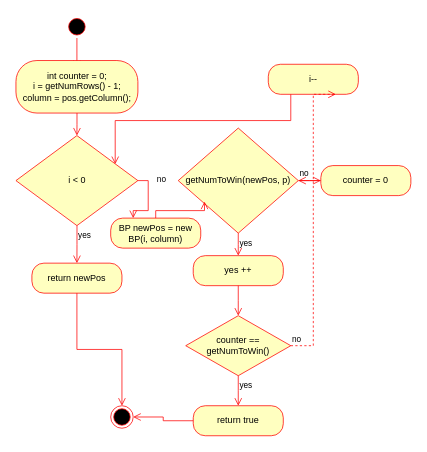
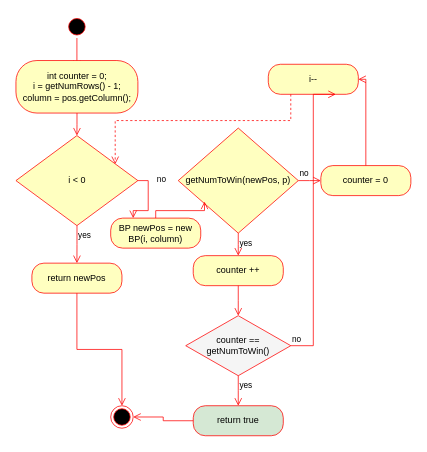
  <mxCell id="0" />
  <mxCell id="1" parent="0" />
  <mxCell id="2" value="" style="ellipse;html=1;shape=startState;fillColor=#000000;strokeColor=#ff0000;" parent="1" vertex="1"><mxGeometry x="87" y="20" width="30" height="30" as="geometry" /></mxCell>
  <mxCell id="3" value="" style="edgeStyle=orthogonalEdgeStyle;html=1;verticalAlign=bottom;endArrow=open;endSize=8;strokeColor=#ff0000;rounded=0;" parent="1" source="2" edge="1"><mxGeometry relative="1" as="geometry"><mxPoint x="102" y="90" as="targetPoint" /></mxGeometry></mxCell>
  <mxCell id="4" value="int counter = 0;&lt;br&gt;i = getNumRows() - 1;&lt;br&gt;column = pos.getColumn();" style="rounded=1;whiteSpace=wrap;html=1;arcSize=40;fontColor=#000000;fillColor=#ffffc0;strokeColor=#ff0000;" parent="1" vertex="1"><mxGeometry x="20.75" y="80" width="162.5" height="70" as="geometry" /></mxCell>
  <mxCell id="5" value="" style="edgeStyle=orthogonalEdgeStyle;html=1;verticalAlign=bottom;endArrow=open;endSize=8;strokeColor=#ff0000;rounded=0;" parent="1" source="4" edge="1"><mxGeometry relative="1" as="geometry"><mxPoint x="102" y="180" as="targetPoint" /></mxGeometry></mxCell>
  <mxCell id="6" value="i &amp;lt; 0" style="rhombus;whiteSpace=wrap;html=1;fillColor=#ffffc0;strokeColor=#ff0000;" parent="1" vertex="1"><mxGeometry x="20.75" y="180" width="162.5" height="120" as="geometry" /></mxCell>
  <mxCell id="7" value="no" style="edgeStyle=orthogonalEdgeStyle;html=1;align=left;verticalAlign=bottom;endArrow=open;endSize=8;strokeColor=#ff0000;rounded=0;entryX=0.25;entryY=0;entryDx=0;entryDy=0;" parent="1" source="6" edge="1" target="26"><mxGeometry x="-0.488" y="10" relative="1" as="geometry"><mxPoint x="237" y="240" as="targetPoint" /><Array as="points"><mxPoint x="197" y="240" /><mxPoint x="197" y="280" /><mxPoint x="177" y="280" /></Array><mxPoint as="offset" /></mxGeometry></mxCell>
  <mxCell id="8" value="yes" style="edgeStyle=orthogonalEdgeStyle;html=1;align=left;verticalAlign=top;endArrow=open;endSize=8;strokeColor=#ff0000;rounded=0;" parent="1" source="6" edge="1"><mxGeometry x="-1" relative="1" as="geometry"><mxPoint x="102" y="350" as="targetPoint" /></mxGeometry></mxCell>
  <mxCell id="9" value="getNumToWin(newPos, p)" style="rhombus;whiteSpace=wrap;html=1;fillColor=#ffffc0;strokeColor=#ff0000;" parent="1" vertex="1"><mxGeometry x="237" y="170" width="160" height="140" as="geometry" /></mxCell>
  <mxCell id="10" value="no" style="edgeStyle=orthogonalEdgeStyle;html=1;align=left;verticalAlign=bottom;endArrow=open;endSize=8;strokeColor=#ff0000;rounded=0;" parent="1" source="9" edge="1"><mxGeometry x="-1" relative="1" as="geometry"><mxPoint x="427" y="240" as="targetPoint" /></mxGeometry></mxCell>
  <mxCell id="11" value="yes" style="edgeStyle=orthogonalEdgeStyle;html=1;align=left;verticalAlign=top;endArrow=open;endSize=8;strokeColor=#ff0000;rounded=0;" parent="1" source="9" edge="1"><mxGeometry x="-1" relative="1" as="geometry"><mxPoint x="317" y="340" as="targetPoint" /></mxGeometry></mxCell>
  <mxCell id="12" value="i--" style="rounded=1;whiteSpace=wrap;html=1;arcSize=40;fontColor=#000000;fillColor=#ffffc0;strokeColor=#ff0000;" parent="1" vertex="1"><mxGeometry x="357" y="85" width="120" height="40" as="geometry" /></mxCell>
- <mxCell id="13" value="" style="edgeStyle=orthogonalEdgeStyle;html=1;verticalAlign=bottom;endArrow=open;endSize=8;strokeColor=#ff0000;rounded=0;entryX=0.814;entryY=0.317;entryDx=0;entryDy=0;entryPerimeter=0;" parent="1" source="12" target="6" edge="1"><mxGeometry relative="1" as="geometry"><mxPoint x="387" y="160" as="targetPoint" /><Array as="points"><mxPoint x="387" y="160" /><mxPoint x="153" y="160" /></Array></mxGeometry></mxCell>
+ <mxCell id="13" value="" style="edgeStyle=orthogonalEdgeStyle;html=1;verticalAlign=bottom;endArrow=open;endSize=8;strokeColor=#ff0000;rounded=0;entryX=0.814;entryY=0.317;entryDx=0;entryDy=0;entryPerimeter=0;dashed=1;" parent="1" source="12" target="6" edge="1"><mxGeometry relative="1" as="geometry"><mxPoint x="387" y="160" as="targetPoint" /><Array as="points"><mxPoint x="387" y="160" /><mxPoint x="153" y="160" /></Array></mxGeometry></mxCell>
  <mxCell id="14" value="counter = 0" style="rounded=1;whiteSpace=wrap;html=1;arcSize=40;fontColor=#000000;fillColor=#ffffc0;strokeColor=#ff0000;" parent="1" vertex="1"><mxGeometry x="427" y="220" width="120" height="40" as="geometry" /></mxCell>
- <mxCell id="15" value="" style="edgeStyle=orthogonalEdgeStyle;html=1;verticalAlign=bottom;endArrow=open;endSize=8;strokeColor=#ff0000;rounded=0;" parent="1" source="14" target="9" edge="1"><mxGeometry relative="1" as="geometry"><mxPoint x="487" y="320" as="targetPoint" /></mxGeometry></mxCell>
- <mxCell id="16" value="yes ++" style="rounded=1;whiteSpace=wrap;html=1;arcSize=40;fontColor=#000000;fillColor=#ffffc0;strokeColor=#ff0000;" parent="1" vertex="1"><mxGeometry x="257" y="340" width="120" height="40" as="geometry" /></mxCell>
+ <mxCell id="15" value="" style="edgeStyle=orthogonalEdgeStyle;html=1;verticalAlign=bottom;endArrow=open;endSize=8;strokeColor=#ff0000;rounded=0;entryX=1;entryY=0.5;entryDx=0;entryDy=0;" parent="1" source="14" target="12" edge="1"><mxGeometry relative="1" as="geometry"><mxPoint x="487" y="320" as="targetPoint" /></mxGeometry></mxCell>
+ <mxCell id="16" value="counter ++" style="rounded=1;whiteSpace=wrap;html=1;arcSize=40;fontColor=#000000;fillColor=#ffffc0;strokeColor=#ff0000;" parent="1" vertex="1"><mxGeometry x="257" y="340" width="120" height="40" as="geometry" /></mxCell>
  <mxCell id="17" value="" style="edgeStyle=orthogonalEdgeStyle;html=1;verticalAlign=bottom;endArrow=open;endSize=8;strokeColor=#ff0000;rounded=0;" parent="1" source="16" edge="1"><mxGeometry relative="1" as="geometry"><mxPoint x="317" y="420" as="targetPoint" /></mxGeometry></mxCell>
- <mxCell id="18" value="counter == getNumToWin()" style="rhombus;whiteSpace=wrap;html=1;fillColor=#ffffc0;strokeColor=#ff0000;" parent="1" vertex="1"><mxGeometry x="247" y="420" width="140" height="80" as="geometry" /></mxCell>
- <mxCell id="19" value="no" style="edgeStyle=orthogonalEdgeStyle;html=1;align=left;verticalAlign=bottom;endArrow=open;endSize=8;strokeColor=#ff0000;rounded=0;entryX=0.75;entryY=1;entryDx=0;entryDy=0;dashed=1;" parent="1" source="18" target="12" edge="1"><mxGeometry x="-1" relative="1" as="geometry"><mxPoint x="437" y="460" as="targetPoint" /><Array as="points"><mxPoint x="417" y="460" /></Array></mxGeometry></mxCell>
+ <mxCell id="18" value="counter == getNumToWin()" style="rhombus;whiteSpace=wrap;html=1;fillColor=#f5f5f5;strokeColor=#ff0000;" parent="1" vertex="1"><mxGeometry x="247" y="420" width="140" height="80" as="geometry" /></mxCell>
+ <mxCell id="19" value="no" style="edgeStyle=orthogonalEdgeStyle;html=1;align=left;verticalAlign=bottom;endArrow=open;endSize=8;strokeColor=#ff0000;rounded=0;entryX=0.75;entryY=1;entryDx=0;entryDy=0;" parent="1" source="18" target="12" edge="1"><mxGeometry x="-1" relative="1" as="geometry"><mxPoint x="437" y="460" as="targetPoint" /><Array as="points"><mxPoint x="417" y="460" /></Array></mxGeometry></mxCell>
  <mxCell id="20" value="yes" style="edgeStyle=orthogonalEdgeStyle;html=1;align=left;verticalAlign=top;endArrow=open;endSize=8;strokeColor=#ff0000;rounded=0;" parent="1" source="18" edge="1"><mxGeometry x="-1" relative="1" as="geometry"><mxPoint x="317" y="540" as="targetPoint" /></mxGeometry></mxCell>
- <mxCell id="21" value="return true" style="rounded=1;whiteSpace=wrap;html=1;arcSize=40;fontColor=#000000;fillColor=#ffffc0;strokeColor=#ff0000;" parent="1" vertex="1"><mxGeometry x="257" y="540" width="120" height="40" as="geometry" /></mxCell>
+ <mxCell id="21" value="return true" style="rounded=1;whiteSpace=wrap;html=1;arcSize=40;fontColor=#000000;fillColor=#d5e8d4;strokeColor=#ff0000;" parent="1" vertex="1"><mxGeometry x="257" y="540" width="120" height="40" as="geometry" /></mxCell>
  <mxCell id="22" value="" style="edgeStyle=orthogonalEdgeStyle;html=1;verticalAlign=bottom;endArrow=open;endSize=8;strokeColor=#ff0000;rounded=0;entryX=1;entryY=0.5;entryDx=0;entryDy=0;" parent="1" source="21" target="23" edge="1"><mxGeometry relative="1" as="geometry"><mxPoint x="317" y="640" as="targetPoint" /></mxGeometry></mxCell>
  <mxCell id="23" value="" style="ellipse;html=1;shape=endState;fillColor=#000000;strokeColor=#ff0000;" parent="1" vertex="1"><mxGeometry x="147" y="540" width="30" height="30" as="geometry" /></mxCell>
  <mxCell id="24" value="return newPos" style="rounded=1;whiteSpace=wrap;html=1;arcSize=40;fontColor=#000000;fillColor=#ffffc0;strokeColor=#ff0000;" parent="1" vertex="1"><mxGeometry x="42" y="350" width="120" height="40" as="geometry" /></mxCell>
  <mxCell id="25" value="" style="edgeStyle=orthogonalEdgeStyle;html=1;verticalAlign=bottom;endArrow=open;endSize=8;strokeColor=#ff0000;rounded=0;entryX=0.5;entryY=0;entryDx=0;entryDy=0;" parent="1" source="24" target="23" edge="1"><mxGeometry relative="1" as="geometry"><mxPoint x="102" y="450" as="targetPoint" /></mxGeometry></mxCell>
  <mxCell id="26" value="BP newPos = new BP(i, column)" style="rounded=1;whiteSpace=wrap;html=1;arcSize=40;fontColor=#000000;fillColor=#ffffc0;strokeColor=#ff0000;" vertex="1" parent="1"><mxGeometry x="147" y="290" width="120" height="40" as="geometry" /></mxCell>
  <mxCell id="27" value="" style="edgeStyle=orthogonalEdgeStyle;html=1;verticalAlign=bottom;endArrow=open;endSize=8;strokeColor=#ff0000;rounded=0;entryX=0.219;entryY=0.7;entryDx=0;entryDy=0;entryPerimeter=0;" edge="1" source="26" parent="1" target="9"><mxGeometry relative="1" as="geometry"><mxPoint x="207" y="390" as="targetPoint" /></mxGeometry></mxCell>
